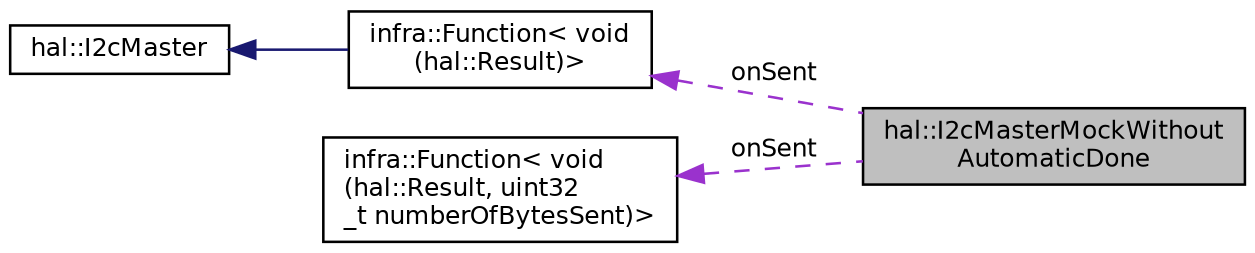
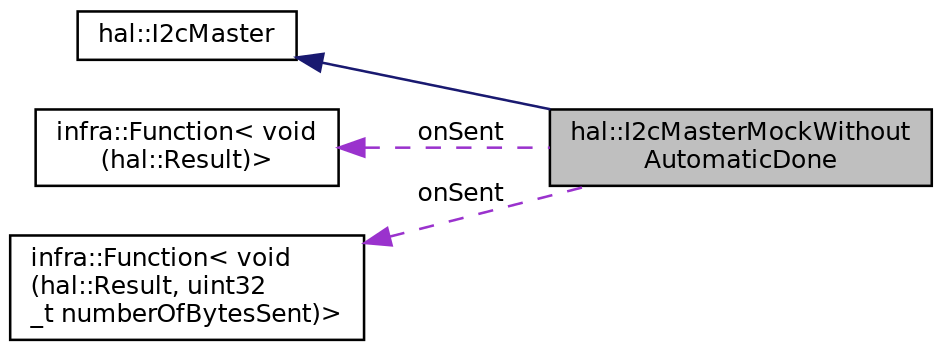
  digraph {
    rankdir=LR
    node [color=black fillcolor=white fontname=Helvetica fontsize=10 shape=record style=filled]
    edge [color=darkorchid3 dir=back fontname=Helvetica fontsize=10 labelfontname=Helvetica labelfontsize=10 style=dashed]
    n1 [fillcolor=grey75 fontcolor=black height=0.2 label="hal::I2cMasterMockWithout\lAutomaticDone" width=0.4]
    n2 [height=0.2 label="hal::I2cMaster" width=0.4]
    n3 [height=0.2 label="infra::Function\< void\l(hal::Result)\>" width=0.4]
    n4 [height=0.2 label="infra::Function\< void\l(hal::Result, uint32\l_t numberOfBytesSent)\>" width=0.4]
-   n2 -> n3 [color=midnightblue style=solid]
+   n2 -> n1 [color=midnightblue style=solid]
    n3 -> n1 [label=" onSent"]
    n4 -> n1 [label=" onSent"]
  }
